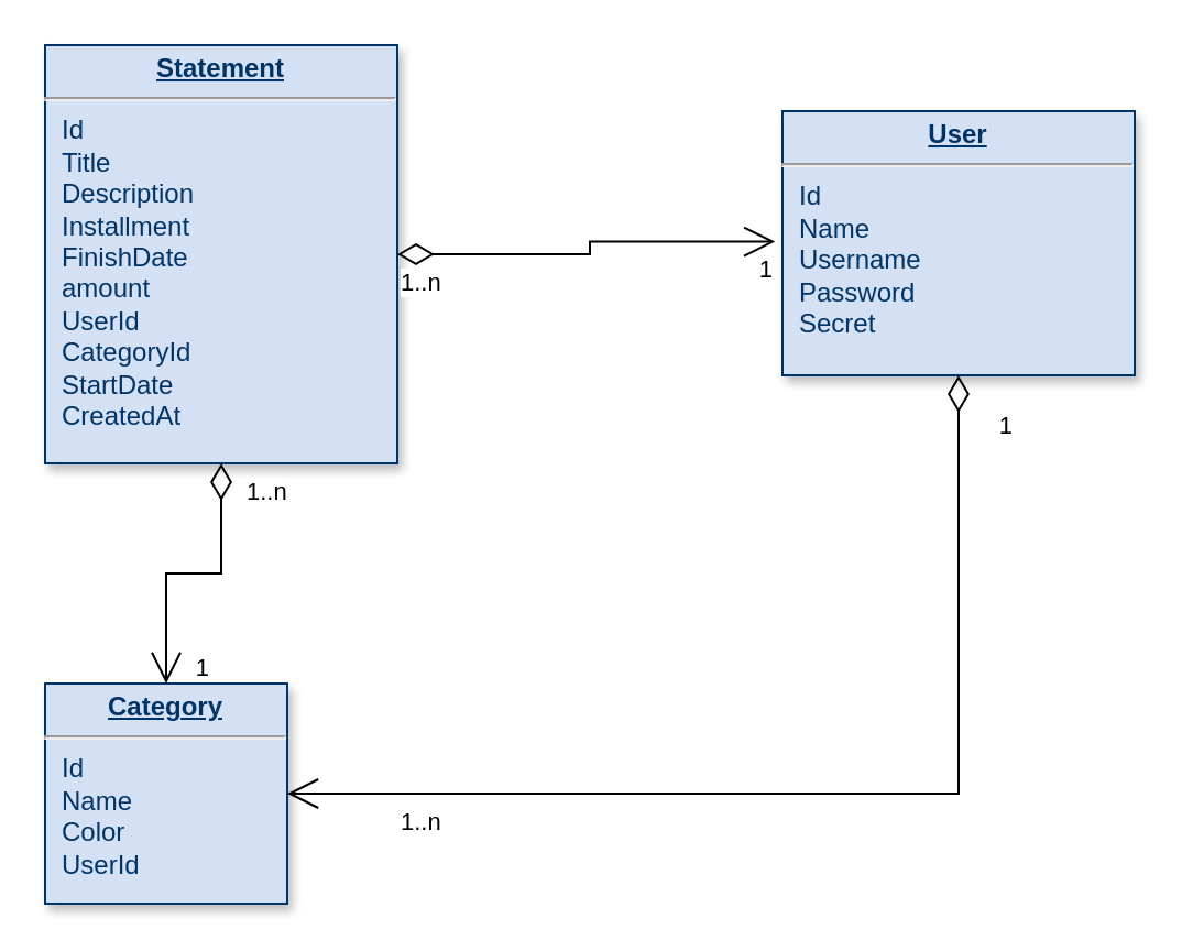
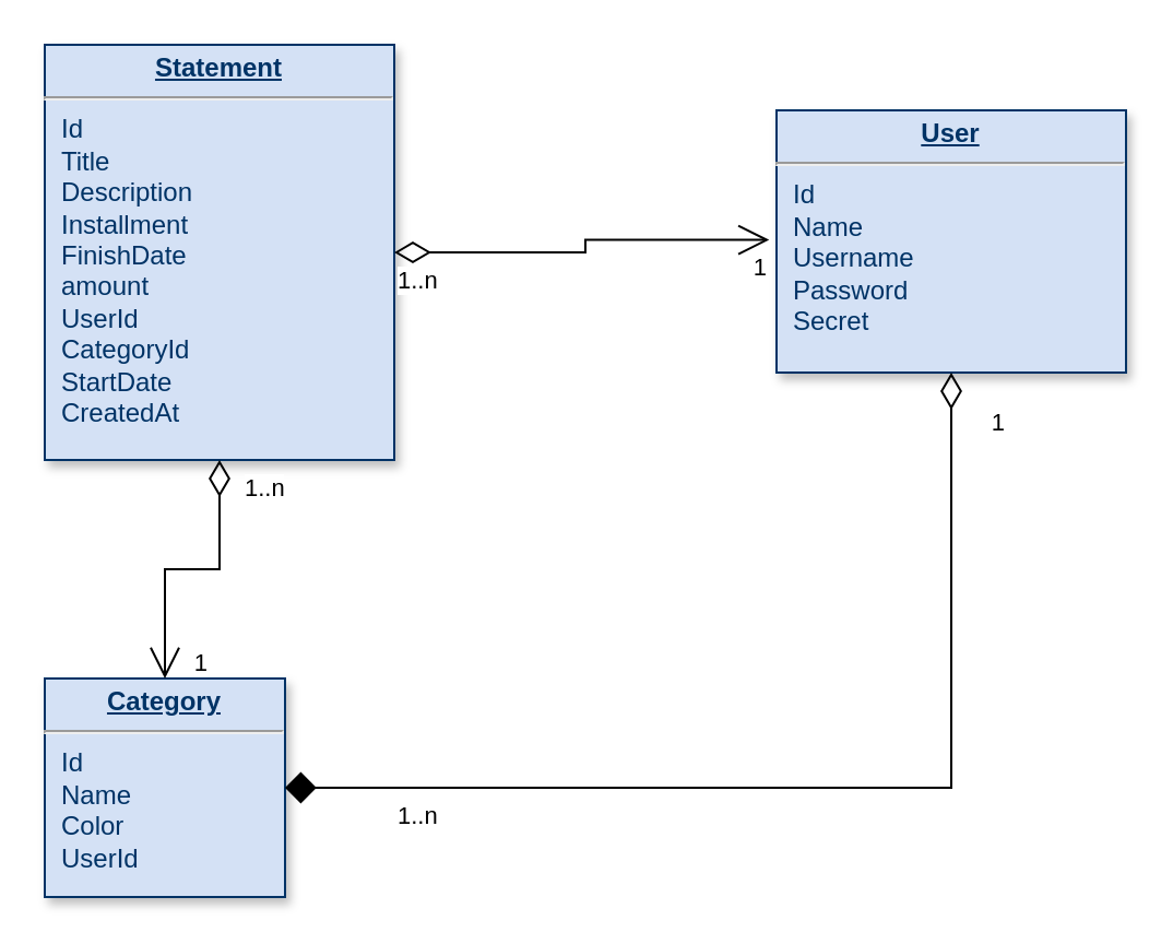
  <mxCell id="0" />
  <mxCell id="1" parent="0" />
  <mxCell id="2" value="&lt;p style=&quot;margin: 0px ; margin-top: 4px ; text-align: center ; text-decoration: underline&quot;&gt;&lt;strong&gt;Statement&lt;/strong&gt;&lt;/p&gt;&lt;hr&gt;&lt;p style=&quot;margin: 0px ; margin-left: 8px&quot;&gt;Id&lt;/p&gt;&lt;p style=&quot;margin: 0px ; margin-left: 8px&quot;&gt;Title&lt;/p&gt;&lt;p style=&quot;margin: 0px ; margin-left: 8px&quot;&gt;Description&lt;/p&gt;&lt;p style=&quot;margin: 0px ; margin-left: 8px&quot;&gt;Installment&lt;br&gt;&lt;/p&gt;&lt;p style=&quot;margin: 0px ; margin-left: 8px&quot;&gt;FinishDate&lt;/p&gt;&lt;p style=&quot;margin: 0px ; margin-left: 8px&quot;&gt;amount&lt;/p&gt;&lt;p style=&quot;margin: 0px ; margin-left: 8px&quot;&gt;UserId&lt;br&gt;&lt;/p&gt;&lt;p style=&quot;margin: 0px ; margin-left: 8px&quot;&gt;CategoryId&lt;/p&gt;&lt;p style=&quot;margin: 0px ; margin-left: 8px&quot;&gt;StartDate&lt;/p&gt;&lt;p style=&quot;margin: 0px ; margin-left: 8px&quot;&gt;CreatedAt&lt;/p&gt;" style="verticalAlign=top;align=left;overflow=fill;fontSize=12;fontFamily=Helvetica;html=1;strokeColor=#003366;shadow=1;fillColor=#D4E1F5;fontColor=#003366" parent="1" vertex="1"><mxGeometry x="20" y="20" width="160" height="190" as="geometry" /></mxCell>
  <mxCell id="3" value="&lt;p style=&quot;margin: 0px ; margin-top: 4px ; text-align: center ; text-decoration: underline&quot;&gt;&lt;b&gt;User&lt;/b&gt;&lt;/p&gt;&lt;hr&gt;&lt;p style=&quot;margin: 0px ; margin-left: 8px&quot;&gt;Id&lt;/p&gt;&lt;p style=&quot;margin: 0px ; margin-left: 8px&quot;&gt;Name&lt;/p&gt;&lt;p style=&quot;margin: 0px ; margin-left: 8px&quot;&gt;Username&lt;/p&gt;&lt;p style=&quot;margin: 0px ; margin-left: 8px&quot;&gt;Password&lt;/p&gt;&lt;p style=&quot;margin: 0px ; margin-left: 8px&quot;&gt;Secret&lt;/p&gt;&lt;p style=&quot;margin: 0px ; margin-left: 8px&quot;&gt;&lt;br&gt;&lt;/p&gt;" style="verticalAlign=top;align=left;overflow=fill;fontSize=12;fontFamily=Helvetica;html=1;strokeColor=#003366;shadow=1;fillColor=#D4E1F5;fontColor=#003366" parent="1" vertex="1"><mxGeometry x="355" y="50" width="160" height="120" as="geometry" /></mxCell>
  <mxCell id="4" value="&lt;p style=&quot;margin: 0px ; margin-top: 4px ; text-align: center ; text-decoration: underline&quot;&gt;&lt;b&gt;Category&lt;/b&gt;&lt;/p&gt;&lt;hr&gt;&lt;p style=&quot;margin: 0px ; margin-left: 8px&quot;&gt;Id&lt;/p&gt;&lt;p style=&quot;margin: 0px ; margin-left: 8px&quot;&gt;Name&lt;/p&gt;&lt;p style=&quot;margin: 0px ; margin-left: 8px&quot;&gt;Color&lt;/p&gt;&lt;p style=&quot;margin: 0px ; margin-left: 8px&quot;&gt;UserId&lt;/p&gt;&lt;p style=&quot;margin: 0px ; margin-left: 8px&quot;&gt;&lt;br&gt;&lt;/p&gt;&lt;p style=&quot;margin: 0px ; margin-left: 8px&quot;&gt;&lt;br&gt;&lt;/p&gt;" style="verticalAlign=top;align=left;overflow=fill;fontSize=12;fontFamily=Helvetica;html=1;strokeColor=#003366;shadow=1;fillColor=#D4E1F5;fontColor=#003366" parent="1" vertex="1"><mxGeometry x="20" y="310" width="110" height="100" as="geometry" /></mxCell>
  <mxCell id="5" value="" style="endArrow=open;html=1;endSize=12;startArrow=diamondThin;startSize=14;startFill=0;edgeStyle=orthogonalEdgeStyle;rounded=0;exitX=1;exitY=0.5;exitDx=0;exitDy=0;entryX=-0.021;entryY=0.494;entryDx=0;entryDy=0;entryPerimeter=0;" parent="1" source="2" target="3" edge="1"><mxGeometry relative="1" as="geometry"><mxPoint x="190" y="114.71" as="sourcePoint" /><mxPoint x="350" y="114.71" as="targetPoint" /></mxGeometry></mxCell>
  <mxCell id="6" value="1..n" style="edgeLabel;resizable=0;html=1;align=left;verticalAlign=top;" parent="5" connectable="0" vertex="1"><mxGeometry x="-1" relative="1" as="geometry" /></mxCell>
  <mxCell id="7" value="1" style="edgeLabel;resizable=0;html=1;align=right;verticalAlign=top;" parent="5" connectable="0" vertex="1"><mxGeometry x="1" relative="1" as="geometry" /></mxCell>
  <mxCell id="8" value="" style="endArrow=open;html=1;endSize=12;startArrow=diamondThin;startSize=14;startFill=0;edgeStyle=orthogonalEdgeStyle;rounded=0;exitX=0.5;exitY=1;exitDx=0;exitDy=0;entryX=0.5;entryY=0;entryDx=0;entryDy=0;" parent="1" source="2" target="4" edge="1"><mxGeometry relative="1" as="geometry"><mxPoint x="220" y="260.66" as="sourcePoint" /><mxPoint x="396.64" y="260" as="targetPoint" /></mxGeometry></mxCell>
  <mxCell id="9" value="1..n" style="edgeLabel;resizable=0;html=1;align=left;verticalAlign=top;" parent="8" connectable="0" vertex="1"><mxGeometry x="-1" relative="1" as="geometry"><mxPoint x="10" as="offset" /></mxGeometry></mxCell>
  <mxCell id="10" value="1" style="edgeLabel;resizable=0;html=1;align=right;verticalAlign=top;" parent="8" connectable="0" vertex="1"><mxGeometry x="1" relative="1" as="geometry"><mxPoint x="20" y="-20" as="offset" /></mxGeometry></mxCell>
- <mxCell id="11" value="" style="endArrow=open;html=1;endSize=12;startArrow=diamondThin;startSize=14;startFill=0;edgeStyle=orthogonalEdgeStyle;rounded=0;exitX=0.5;exitY=1;exitDx=0;exitDy=0;entryX=1;entryY=0.5;entryDx=0;entryDy=0;" parent="1" source="3" target="4" edge="1"><mxGeometry relative="1" as="geometry"><mxPoint x="240" y="270.66" as="sourcePoint" /><mxPoint x="416.64" y="270" as="targetPoint" /></mxGeometry></mxCell>
+ <mxCell id="11" value="" style="endArrow=diamond;html=1;endSize=12;startArrow=diamondThin;startSize=14;startFill=0;edgeStyle=orthogonalEdgeStyle;rounded=0;exitX=0.5;exitY=1;exitDx=0;exitDy=0;entryX=1;entryY=0.5;entryDx=0;entryDy=0;" parent="1" source="3" target="4" edge="1"><mxGeometry relative="1" as="geometry"><mxPoint x="240" y="270.66" as="sourcePoint" /><mxPoint x="416.64" y="270" as="targetPoint" /></mxGeometry></mxCell>
  <mxCell id="12" value="1..n" style="edgeLabel;resizable=0;html=1;align=left;verticalAlign=top;" parent="1" connectable="0" vertex="1"><mxGeometry x="180" y="360" as="geometry" /></mxCell>
  <mxCell id="13" value="1" style="edgeLabel;resizable=0;html=1;align=right;verticalAlign=top;" parent="1" connectable="0" vertex="1"><mxGeometry x="460" y="180" as="geometry" /></mxCell>
